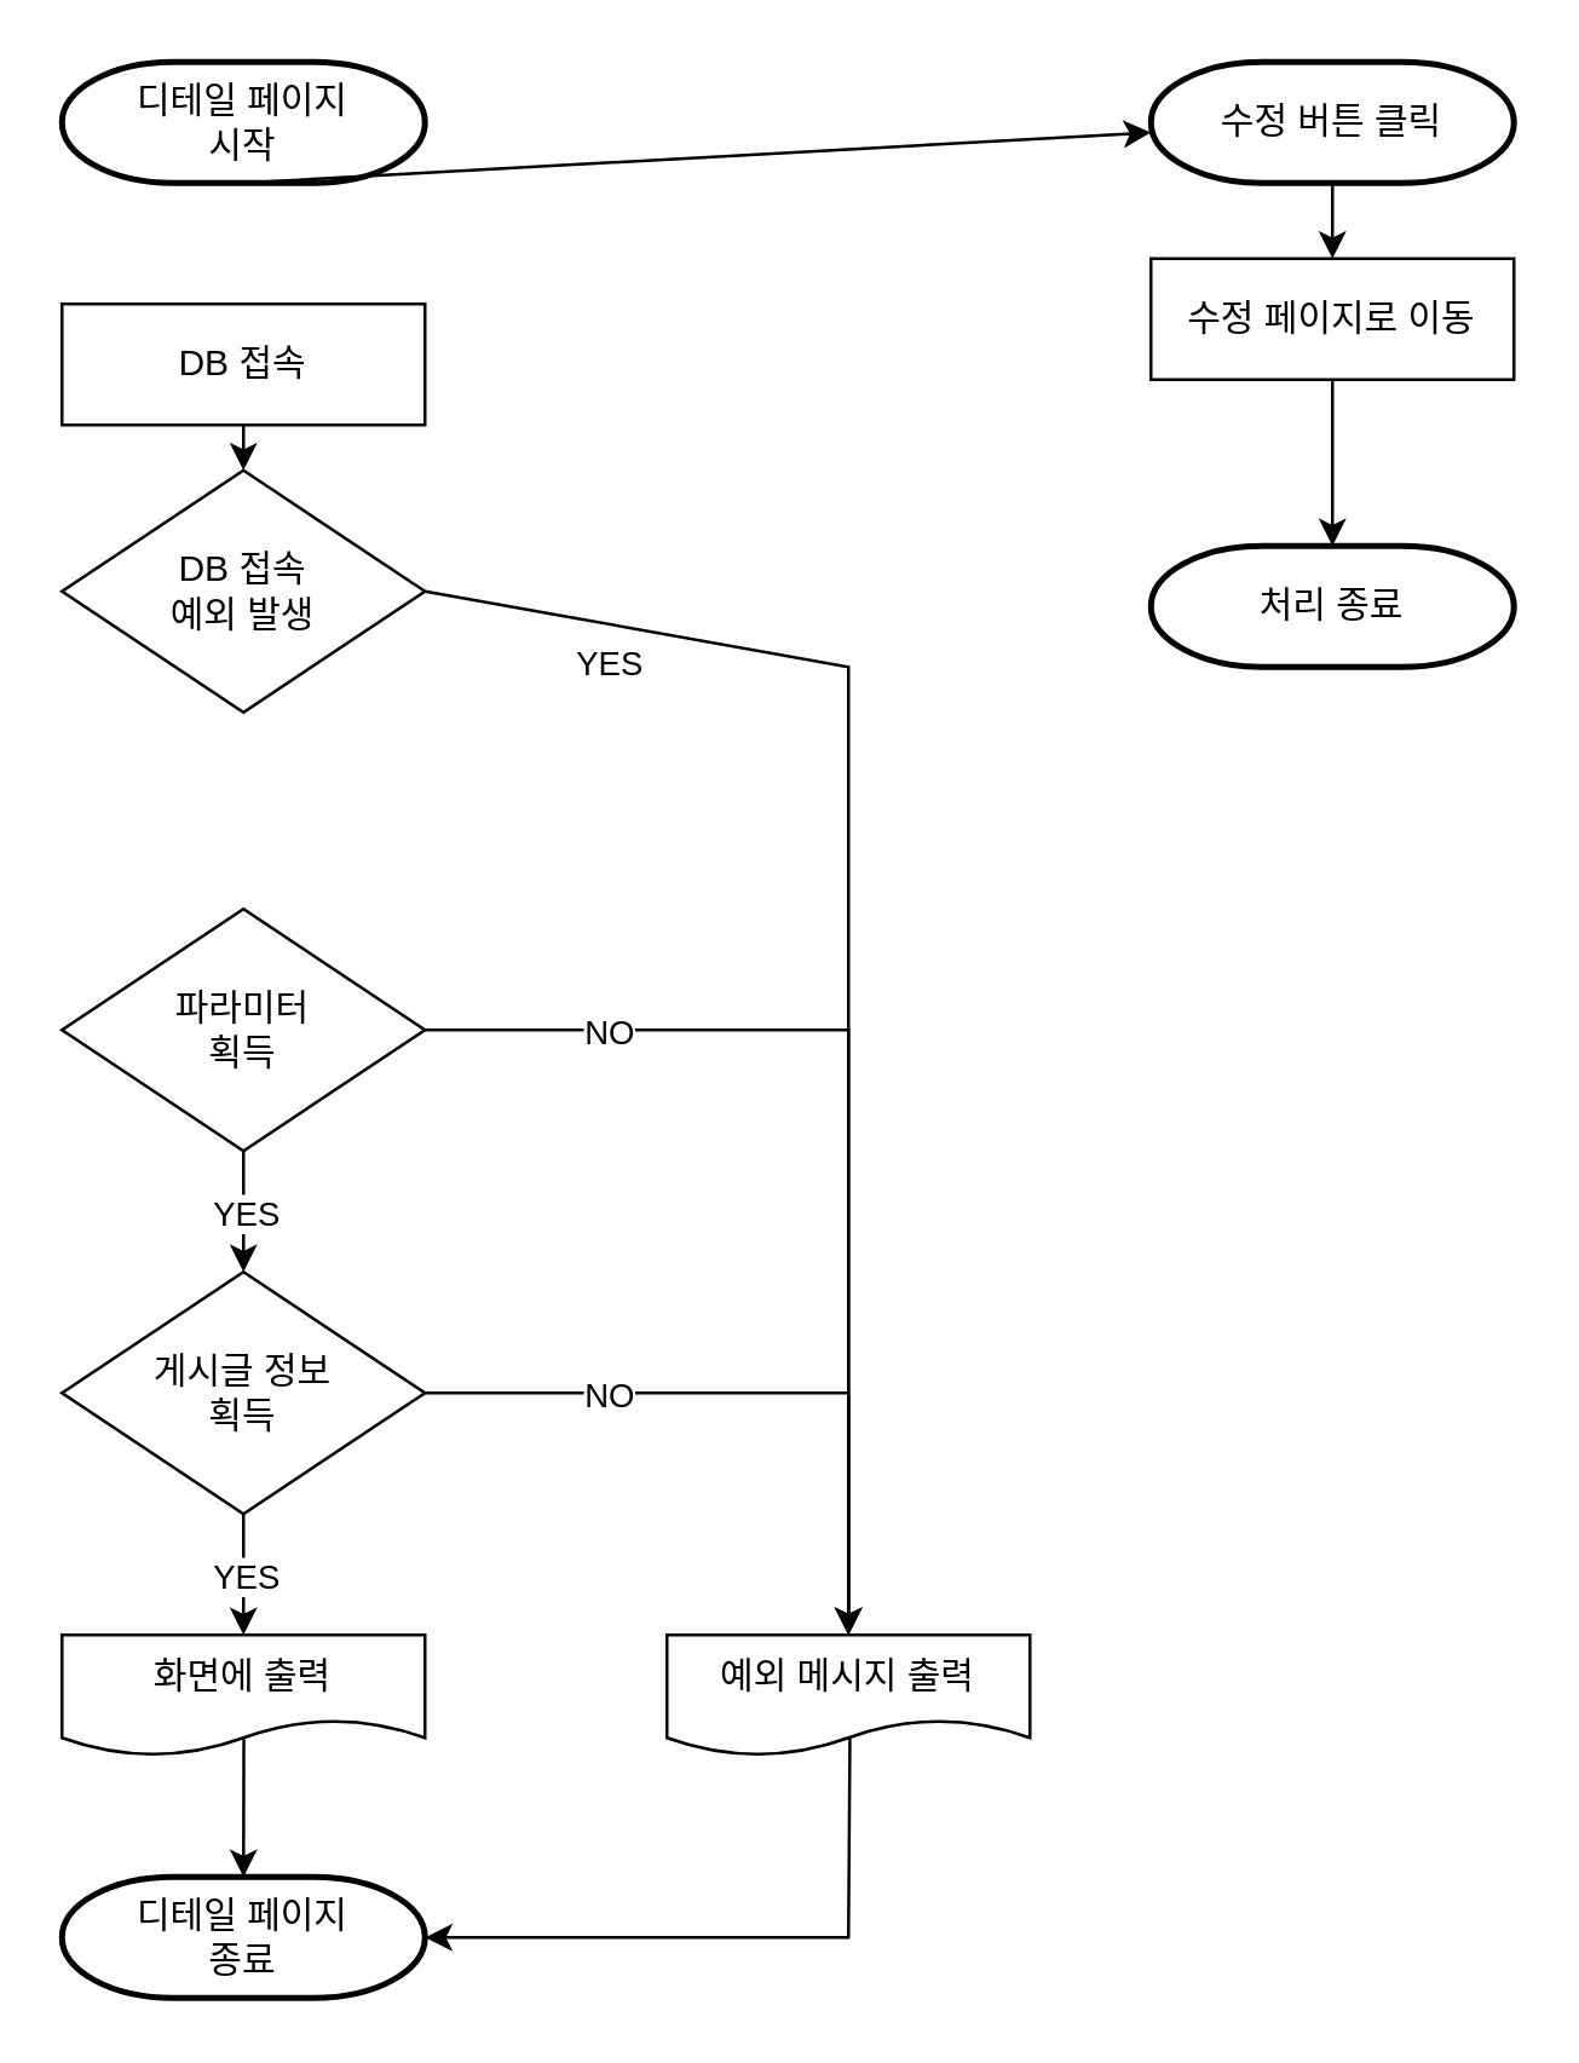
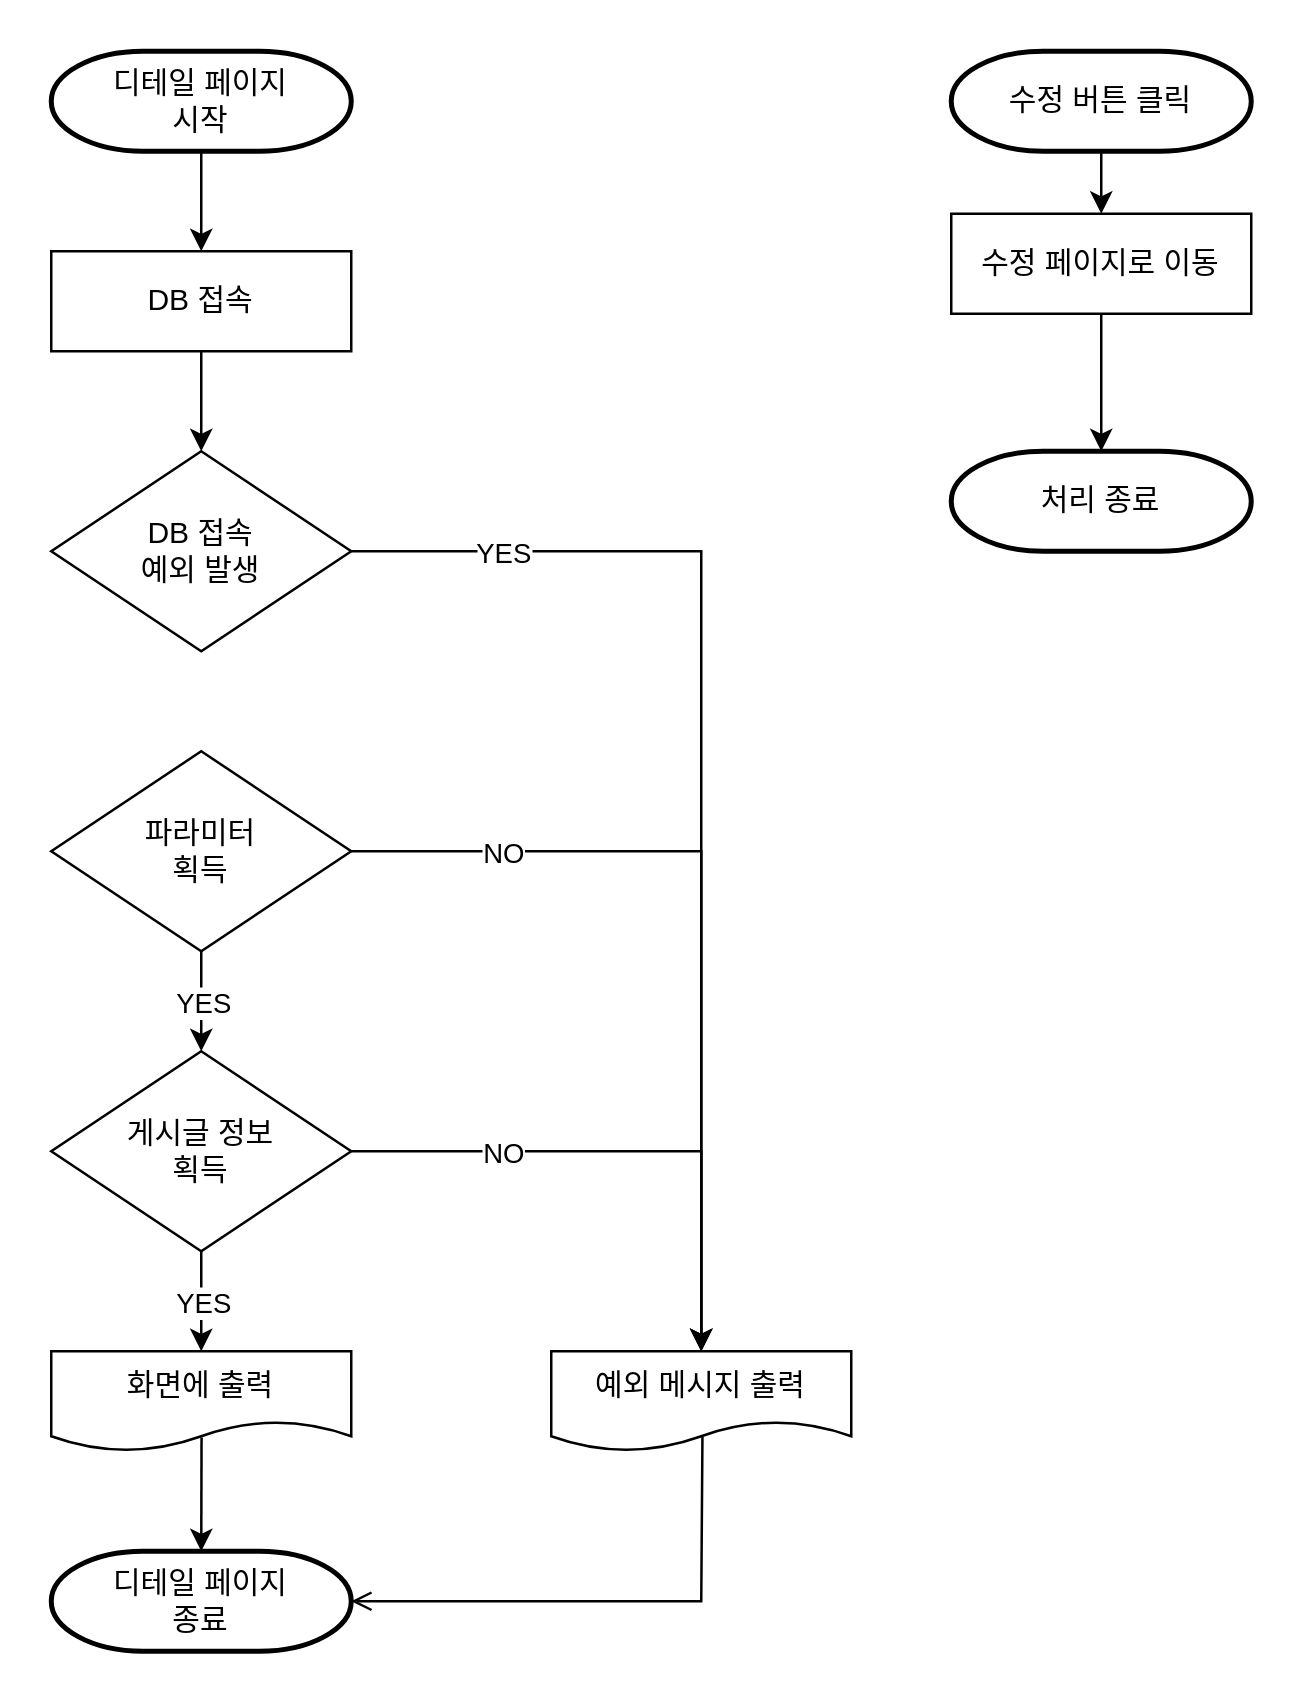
  <mxCell id="0" />
  <mxCell id="1" parent="0" />
  <mxCell id="2" value="디테일 페이지&lt;div&gt;시작&lt;/div&gt;" style="strokeWidth=2;html=1;shape=mxgraph.flowchart.terminator;whiteSpace=wrap;" vertex="1" parent="1"><mxGeometry x="20" y="20" width="120" height="40" as="geometry" /></mxCell>
  <mxCell id="3" value="DB 접속" style="rounded=0;whiteSpace=wrap;html=1;" vertex="1" parent="1"><mxGeometry x="20" y="100" width="120" height="40" as="geometry" /></mxCell>
- <mxCell id="4" value="DB 접속&lt;div&gt;예외 발생&lt;/div&gt;" style="rhombus;whiteSpace=wrap;html=1;" vertex="1" parent="1"><mxGeometry x="20" y="155" width="120" height="80" as="geometry" /></mxCell>
+ <mxCell id="4" value="DB 접속&lt;div&gt;예외 발생&lt;/div&gt;" style="rhombus;whiteSpace=wrap;html=1;" vertex="1" parent="1"><mxGeometry x="20" y="180" width="120" height="80" as="geometry" /></mxCell>
  <mxCell id="5" value="예외 메시지 출력" style="shape=document;whiteSpace=wrap;html=1;boundedLbl=1;" vertex="1" parent="1"><mxGeometry x="220" y="540" width="120" height="40" as="geometry" /></mxCell>
  <mxCell id="6" value="디테일 페이지&lt;div&gt;종료&lt;/div&gt;" style="strokeWidth=2;html=1;shape=mxgraph.flowchart.terminator;whiteSpace=wrap;" vertex="1" parent="1"><mxGeometry x="20" y="620" width="120" height="40" as="geometry" /></mxCell>
  <mxCell id="7" value="파라미터&lt;div&gt;획득&lt;/div&gt;" style="rhombus;whiteSpace=wrap;html=1;" vertex="1" parent="1"><mxGeometry x="20" y="300" width="120" height="80" as="geometry" /></mxCell>
  <mxCell id="8" value="게시글 정보&lt;div&gt;획득&lt;/div&gt;" style="rhombus;whiteSpace=wrap;html=1;" vertex="1" parent="1"><mxGeometry x="20" y="420" width="120" height="80" as="geometry" /></mxCell>
  <mxCell id="9" value="화면에 출력" style="shape=document;whiteSpace=wrap;html=1;boundedLbl=1;" vertex="1" parent="1"><mxGeometry x="20" y="540" width="120" height="40" as="geometry" /></mxCell>
- <mxCell id="10" value="" style="endArrow=classic;html=1;rounded=0;exitX=0.5;exitY=1;exitDx=0;exitDy=0;exitPerimeter=0;" edge="1" parent="1" source="2" target="25"><mxGeometry width="50" height="50" relative="1" as="geometry"><mxPoint x="110" y="170" as="sourcePoint" /><mxPoint x="160" y="120" as="targetPoint" /></mxGeometry></mxCell>
+ <mxCell id="10" value="" style="endArrow=classic;html=1;rounded=0;exitX=0.5;exitY=1;exitDx=0;exitDy=0;exitPerimeter=0;" edge="1" parent="1" source="2" target="3"><mxGeometry width="50" height="50" relative="1" as="geometry"><mxPoint x="110" y="170" as="sourcePoint" /><mxPoint x="160" y="120" as="targetPoint" /></mxGeometry></mxCell>
  <mxCell id="11" value="" style="endArrow=classic;html=1;rounded=0;exitX=0.5;exitY=1;exitDx=0;exitDy=0;" edge="1" parent="1" source="3" target="4"><mxGeometry width="50" height="50" relative="1" as="geometry"><mxPoint x="110" y="450" as="sourcePoint" /><mxPoint x="160" y="400" as="targetPoint" /></mxGeometry></mxCell>
  <mxCell id="12" value="" style="endArrow=classic;html=1;rounded=0;exitX=1;exitY=0.5;exitDx=0;exitDy=0;entryX=0.5;entryY=0;entryDx=0;entryDy=0;" edge="1" parent="1" source="4" target="5"><mxGeometry relative="1" as="geometry"><mxPoint x="80" y="430" as="sourcePoint" /><mxPoint x="180" y="430" as="targetPoint" /><Array as="points"><mxPoint x="280" y="220" /></Array></mxGeometry></mxCell>
  <mxCell id="13" value="YES" style="edgeLabel;resizable=0;html=1;;align=center;verticalAlign=middle;" connectable="0" vertex="1" parent="12"><mxGeometry relative="1" as="geometry"><mxPoint x="-80" y="-90" as="offset" /></mxGeometry></mxCell>
  <mxCell id="14" value="" style="endArrow=classic;html=1;rounded=0;exitX=1;exitY=0.5;exitDx=0;exitDy=0;" edge="1" parent="1" source="7"><mxGeometry relative="1" as="geometry"><mxPoint x="-40" y="420" as="sourcePoint" /><mxPoint x="280" y="540" as="targetPoint" /><Array as="points"><mxPoint x="280" y="340" /></Array></mxGeometry></mxCell>
  <mxCell id="15" value="&lt;div&gt;NO&lt;/div&gt;" style="edgeLabel;resizable=0;html=1;;align=center;verticalAlign=middle;" connectable="0" vertex="1" parent="14"><mxGeometry relative="1" as="geometry"><mxPoint x="-80" y="-30" as="offset" /></mxGeometry></mxCell>
  <mxCell id="16" value="" style="endArrow=classic;html=1;rounded=0;exitX=0.5;exitY=1;exitDx=0;exitDy=0;" edge="1" parent="1" source="7"><mxGeometry relative="1" as="geometry"><mxPoint x="-40" y="520" as="sourcePoint" /><mxPoint x="80" y="420" as="targetPoint" /></mxGeometry></mxCell>
  <mxCell id="17" value="YES" style="edgeLabel;resizable=0;html=1;;align=center;verticalAlign=middle;" connectable="0" vertex="1" parent="16"><mxGeometry relative="1" as="geometry" /></mxCell>
  <mxCell id="18" value="" style="endArrow=classic;html=1;rounded=0;exitX=1;exitY=0.5;exitDx=0;exitDy=0;" edge="1" parent="1" source="8"><mxGeometry relative="1" as="geometry"><mxPoint x="150" y="350" as="sourcePoint" /><mxPoint x="280" y="540" as="targetPoint" /><Array as="points"><mxPoint x="280" y="460" /></Array></mxGeometry></mxCell>
  <mxCell id="19" value="&lt;div&gt;NO&lt;/div&gt;" style="edgeLabel;resizable=0;html=1;;align=center;verticalAlign=middle;" connectable="0" vertex="1" parent="18"><mxGeometry relative="1" as="geometry"><mxPoint x="-50" as="offset" /></mxGeometry></mxCell>
  <mxCell id="20" value="" style="endArrow=classic;html=1;rounded=0;exitX=0.5;exitY=1;exitDx=0;exitDy=0;entryX=0.5;entryY=0;entryDx=0;entryDy=0;" edge="1" parent="1" source="8" target="9"><mxGeometry relative="1" as="geometry"><mxPoint x="90" y="390" as="sourcePoint" /><mxPoint x="90" y="430" as="targetPoint" /></mxGeometry></mxCell>
  <mxCell id="21" value="YES" style="edgeLabel;resizable=0;html=1;;align=center;verticalAlign=middle;" connectable="0" vertex="1" parent="20"><mxGeometry relative="1" as="geometry" /></mxCell>
  <mxCell id="22" value="" style="endArrow=classic;html=1;rounded=0;entryX=0.5;entryY=0;entryDx=0;entryDy=0;entryPerimeter=0;exitX=0.501;exitY=0.862;exitDx=0;exitDy=0;exitPerimeter=0;" edge="1" parent="1" source="9" target="6"><mxGeometry relative="1" as="geometry"><mxPoint x="80" y="580" as="sourcePoint" /><mxPoint x="90" y="550" as="targetPoint" /></mxGeometry></mxCell>
- <mxCell id="23" value="" style="endArrow=classic;html=1;rounded=0;exitX=0.504;exitY=0.853;exitDx=0;exitDy=0;exitPerimeter=0;entryX=1;entryY=0.5;entryDx=0;entryDy=0;entryPerimeter=0;" edge="1" parent="1" source="5" target="6"><mxGeometry width="50" height="50" relative="1" as="geometry"><mxPoint x="160" y="560" as="sourcePoint" /><mxPoint x="210" y="510" as="targetPoint" /><Array as="points"><mxPoint x="280" y="640" /></Array></mxGeometry></mxCell>
+ <mxCell id="23" value="" style="endArrow=open;html=1;rounded=0;exitX=0.504;exitY=0.853;exitDx=0;exitDy=0;exitPerimeter=0;entryX=1;entryY=0.5;entryDx=0;entryDy=0;entryPerimeter=0;" edge="1" parent="1" source="5" target="6"><mxGeometry width="50" height="50" relative="1" as="geometry"><mxPoint x="160" y="560" as="sourcePoint" /><mxPoint x="210" y="510" as="targetPoint" /><Array as="points"><mxPoint x="280" y="640" /></Array></mxGeometry></mxCell>
  <mxCell id="24" style="edgeStyle=orthogonalEdgeStyle;rounded=0;orthogonalLoop=1;jettySize=auto;html=1;entryX=0.5;entryY=0;entryDx=0;entryDy=0;" edge="1" parent="1" source="25" target="26"><mxGeometry relative="1" as="geometry" /></mxCell>
  <mxCell id="25" value="수정 버튼 클릭" style="strokeWidth=2;html=1;shape=mxgraph.flowchart.terminator;whiteSpace=wrap;" vertex="1" parent="1"><mxGeometry x="380" y="20" width="120" height="40" as="geometry" /></mxCell>
  <mxCell id="26" value="수정 페이지로 이동" style="rounded=0;whiteSpace=wrap;html=1;" vertex="1" parent="1"><mxGeometry x="380" y="85" width="120" height="40" as="geometry" /></mxCell>
  <mxCell id="27" value="처리 종료" style="strokeWidth=2;html=1;shape=mxgraph.flowchart.terminator;whiteSpace=wrap;" vertex="1" parent="1"><mxGeometry x="380" y="180" width="120" height="40" as="geometry" /></mxCell>
  <mxCell id="28" style="edgeStyle=orthogonalEdgeStyle;rounded=0;orthogonalLoop=1;jettySize=auto;html=1;entryX=0.5;entryY=0;entryDx=0;entryDy=0;entryPerimeter=0;" edge="1" parent="1" source="26" target="27"><mxGeometry relative="1" as="geometry" /></mxCell>
